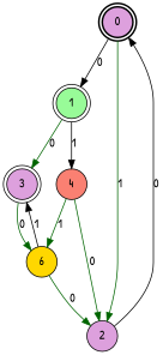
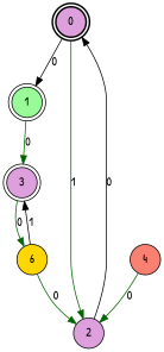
  digraph {
    fontname="Patrick Hand"
    node [fillcolor=plum fontname="Patrick Hand" shape=circle style=filled]
    edge [color=darkgreen fontname="Patrick Hand"]
    0 [peripheries=2 style="bold,filled"]
    1 [fillcolor=palegreen peripheries=2]
    2
    3 [peripheries=2]
    4 [fillcolor=salmon]
    6 [fillcolor=gold]
    0 -> 1 [color=black label=0]
    0 -> 2 [label=1]
    1 -> 3 [label=0]
-   1 -> 4 [color=black label=1]
    2 -> 0 [color=black label=0]
    3 -> 6 [label=0]
    4 -> 2 [label=0]
-   4 -> 6 [label=1]
    6 -> 2 [label=0]
    6 -> 3 [color=black label=1]
  }
